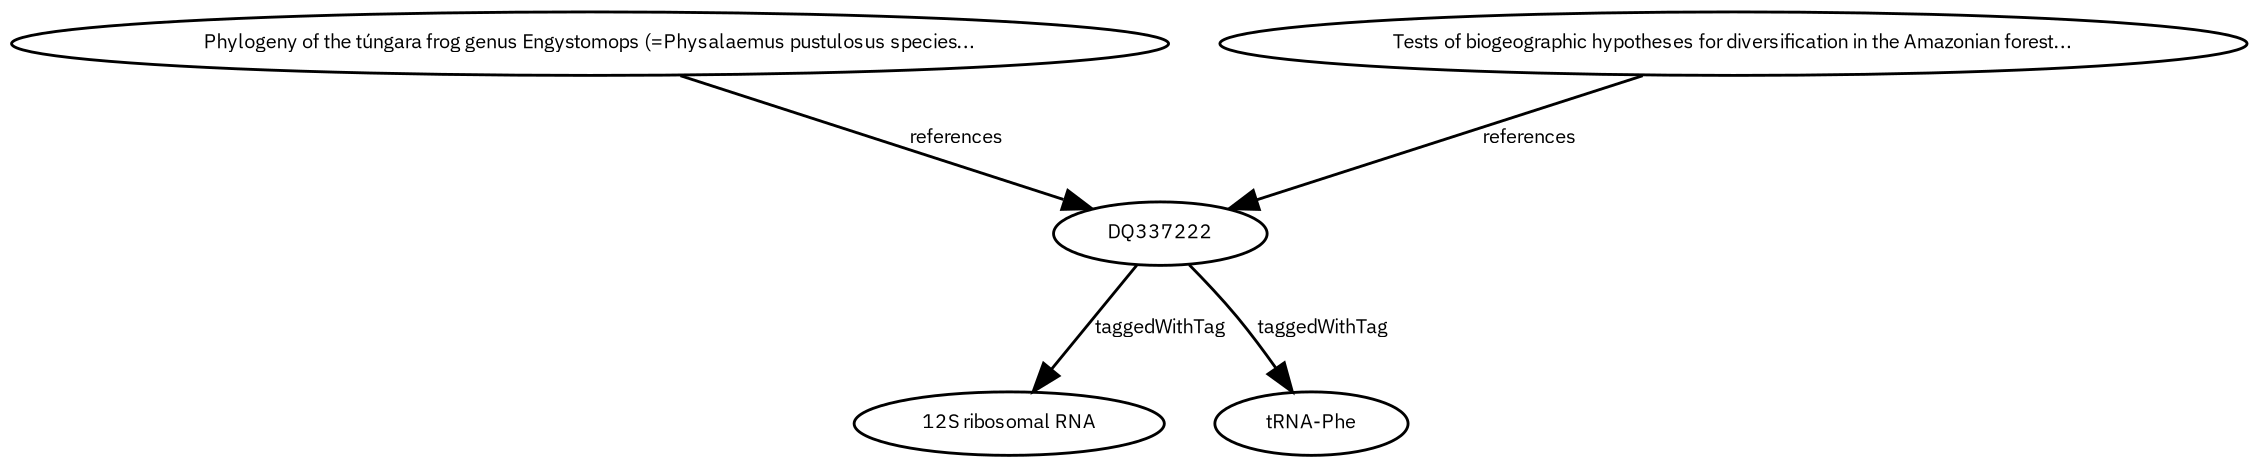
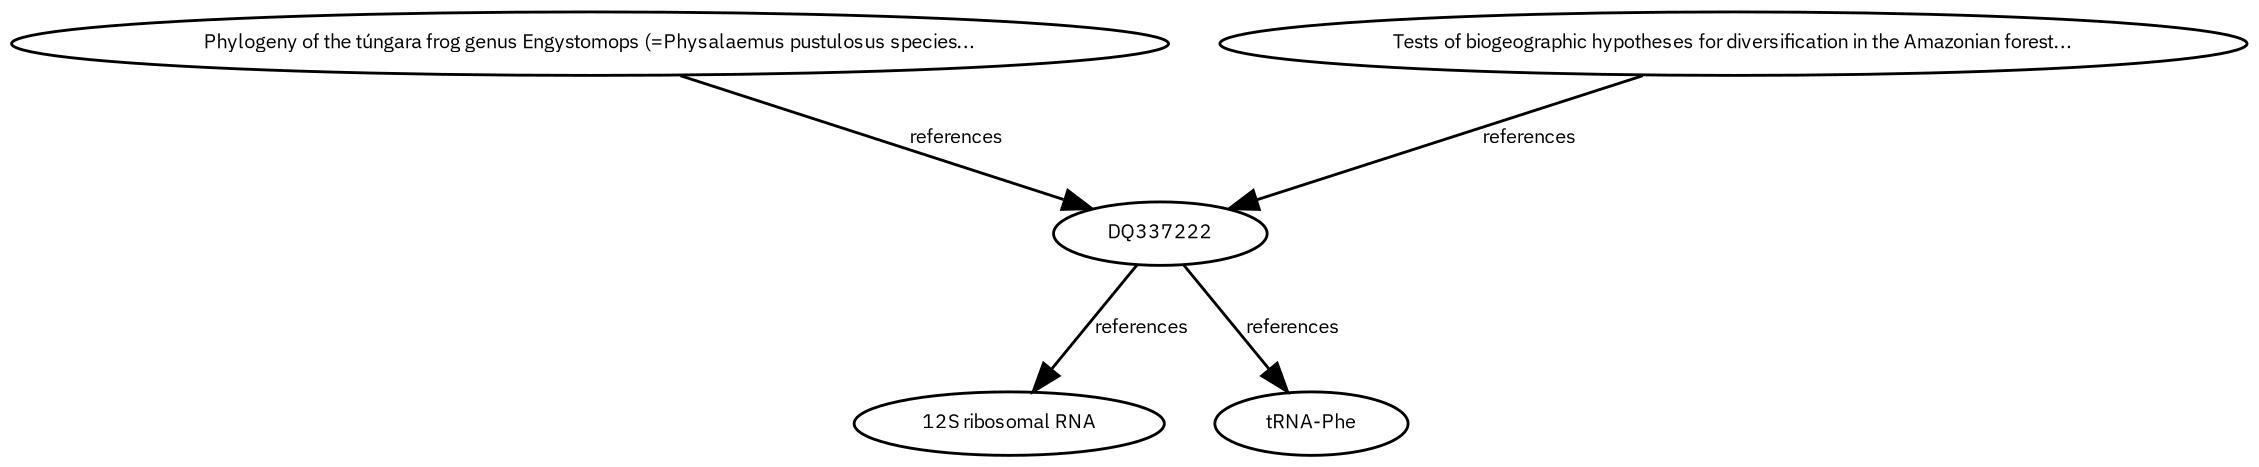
  digraph {
    fontname="IBM Plex Sans"
    node [fontname="IBM Plex Sans" fontsize=7]
    edge [fontname="IBM Plex Sans" fontsize=7]
    n1 [height=0.27433100247 label=DQ337222 width=0.27433100247]
    n2 [height=0.27433100247 label="12S ribosomal RNA" width=0.27433100247]
    n3 [height=0.27433100247 label="tRNA-Phe" width=0.27433100247]
    n4 [height=0.27433100247 label="Phylogeny of the túngara frog genus Engystomops (=Physalaemus pustulosus species..." width=0.27433100247]
    n5 [height=0.27433100247 label="Tests of biogeographic hypotheses for diversification in the Amazonian forest..." width=0.27433100247]
-   n1 -> n2 [label=taggedWithTag]
-   n1 -> n3 [label=taggedWithTag]
+   n1 -> n2 [label=references]
+   n1 -> n3 [label=references]
    n4 -> n1 [label=references]
    n5 -> n1 [label=references]
  }
